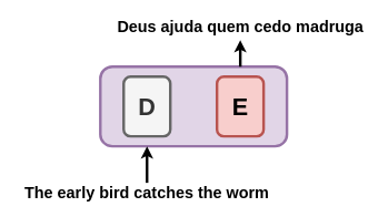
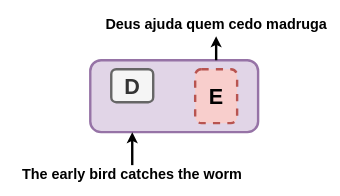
  <mxCell id="0" />
  <mxCell id="1" parent="0" />
  <mxCell id="2" value="" style="rounded=1;whiteSpace=wrap;html=1;fontSize=36;glass=0;strokeWidth=4;shadow=0;fillColor=#e1d5e7;strokeColor=#9673a6;" parent="1" vertex="1"><mxGeometry x="150" y="100" width="280" height="120" as="geometry" /></mxCell>
  <mxCell id="3" style="edgeStyle=orthogonalEdgeStyle;rounded=0;orthogonalLoop=1;jettySize=auto;html=1;strokeWidth=4;entryX=0.25;entryY=1;entryDx=0;entryDy=0;" edge="1" parent="1" source="4" target="2"><mxGeometry relative="1" as="geometry" /></mxCell>
  <mxCell id="4" value="The early bird catches the worm" style="text;html=1;align=center;verticalAlign=middle;whiteSpace=wrap;rounded=0;fontStyle=1;fontSize=24;strokeWidth=4;" vertex="1" parent="1"><mxGeometry x="20" y="275" width="400" height="30" as="geometry" /></mxCell>
  <mxCell id="5" style="edgeStyle=orthogonalEdgeStyle;rounded=0;orthogonalLoop=1;jettySize=auto;html=1;exitX=0.75;exitY=0;exitDx=0;exitDy=0;fontStyle=1;fontSize=13;strokeWidth=4;" edge="1" parent="1" source="2" target="6"><mxGeometry relative="1" as="geometry"><mxPoint x="360.26" y="50.18" as="targetPoint" /></mxGeometry></mxCell>
  <mxCell id="6" value="Deus ajuda quem cedo madruga" style="text;html=1;align=center;verticalAlign=middle;resizable=0;points=[];autosize=1;strokeColor=none;fillColor=none;fontSize=24;fontStyle=1" vertex="1" parent="1"><mxGeometry x="175" y="20" width="370" height="40" as="geometry" /></mxCell>
- <mxCell id="7" value="D" style="rounded=1;whiteSpace=wrap;html=1;fillColor=#f5f5f5;fontColor=#333333;strokeColor=#666666;strokeWidth=4;fontSize=36;fontStyle=1" vertex="1" parent="1"><mxGeometry x="185" y="115" width="70" height="90" as="geometry" /></mxCell>
- <mxCell id="8" value="E" style="rounded=1;whiteSpace=wrap;html=1;fillColor=#f8cecc;strokeColor=#b85450;strokeWidth=4;fontSize=36;fontStyle=1" vertex="1" parent="1"><mxGeometry x="325" y="115" width="70" height="90" as="geometry" /></mxCell>
+ <mxCell id="7" value="D" style="rounded=1;whiteSpace=wrap;html=1;fillColor=#f5f5f5;fontColor=#333333;strokeColor=#666666;strokeWidth=4;fontSize=36;fontStyle=1" vertex="1" parent="1"><mxGeometry x="185" y="115" width="70" height="55" as="geometry" /></mxCell>
+ <mxCell id="8" value="E" style="rounded=1;whiteSpace=wrap;html=1;fillColor=#f8cecc;strokeColor=#b85450;strokeWidth=4;fontSize=36;fontStyle=1;dashed=1;" vertex="1" parent="1"><mxGeometry x="325" y="115" width="70" height="90" as="geometry" /></mxCell>
